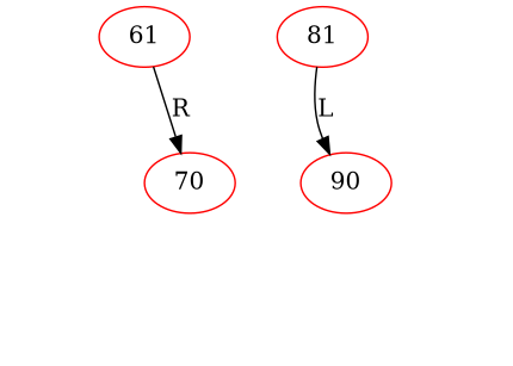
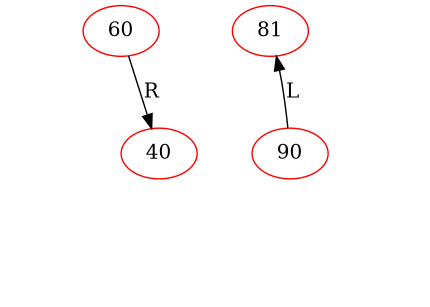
  digraph {
    edge [style=invis]
    HD0 [style=invis]
-   60 [color=red label=61]
-   70 [color=red]
+   60 [color=red]
+   70 [color=red label=40]
    HD1 [style=invis]
    n5 [color=red label=81]
    90 [color=red]
    HD3 [style=invis]
    HD2 [style=invis]
    60 -> HD0 [label=L]
    60 -> 70 [label=R style=""]
    70 -> HD1 [label=L]
-   n5 -> 90 [label=L style=""]
+   90 -> n5 [label=L style=""]
    90 -> HD3 [label=R]
  }
